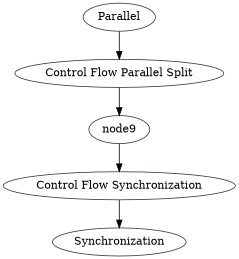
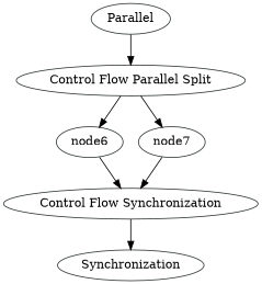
  digraph {
    node [color="#2e3436"]
    n1 [label=Parallel]
    n2 [label="Control Flow\ Parallel Split"]
-   node7 [label=node9]
+   node6
+   node7
    n5 [label="Control Flow\ Synchronization"]
    n6 [label=Synchronization]
    n1 -> n2
+   n2 -> node6
    n2 -> node7
+   node6 -> n5
    node7 -> n5
    n5 -> n6
  }
